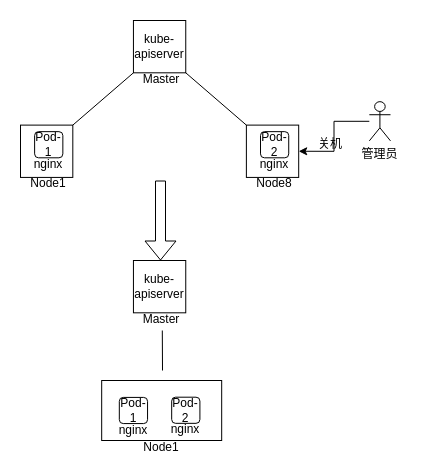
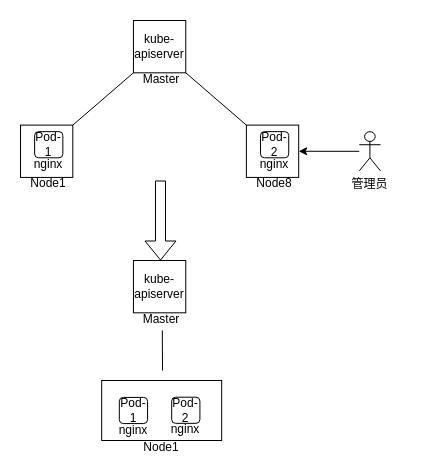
  <mxCell id="0" />
  <mxCell id="1" parent="0" />
  <mxCell id="2" value="" style="rounded=0;whiteSpace=wrap;html=1;" vertex="1" parent="1"><mxGeometry x="101.18" y="380" width="120" height="60" as="geometry" /></mxCell>
  <mxCell id="3" value="" style="edgeStyle=orthogonalEdgeStyle;rounded=0;orthogonalLoop=1;jettySize=auto;html=1;" edge="1" parent="1"><mxGeometry relative="1" as="geometry"><mxPoint x="410" y="100" as="targetPoint" /></mxGeometry></mxCell>
  <mxCell id="4" value="" style="shape=flexArrow;endArrow=classic;html=1;" edge="1" parent="1"><mxGeometry width="50" height="50" relative="1" as="geometry"><mxPoint x="160" y="180" as="sourcePoint" /><mxPoint x="160" y="260" as="targetPoint" /></mxGeometry></mxCell>
  <mxCell id="5" value="kube-apiserver" style="whiteSpace=wrap;html=1;aspect=fixed;" vertex="1" parent="1"><mxGeometry x="132.941" y="260" width="52.308" height="52.308" as="geometry" /></mxCell>
  <mxCell id="6" value="Master" style="text;html=1;strokeColor=none;fillColor=none;align=center;verticalAlign=middle;whiteSpace=wrap;rounded=0;" vertex="1" parent="1"><mxGeometry x="147.059" y="312.308" width="28.235" height="13.077" as="geometry" /></mxCell>
  <mxCell id="7" value="Node1" style="text;html=1;strokeColor=none;fillColor=none;align=center;verticalAlign=middle;whiteSpace=wrap;rounded=0;" vertex="1" parent="1"><mxGeometry x="147.058" y="440.003" width="28.235" height="13.077" as="geometry" /></mxCell>
  <mxCell id="8" value="Pod-1" style="rounded=1;whiteSpace=wrap;html=1;" vertex="1" parent="1"><mxGeometry x="118.818" y="396.924" width="28.235" height="26.154" as="geometry" /></mxCell>
  <mxCell id="9" value="Pod-2" style="rounded=1;whiteSpace=wrap;html=1;" vertex="1" parent="1"><mxGeometry x="171.18" y="396.694" width="28.235" height="26.154" as="geometry" /></mxCell>
  <mxCell id="10" value="nginx" style="text;html=1;strokeColor=none;fillColor=none;align=center;verticalAlign=middle;whiteSpace=wrap;rounded=0;" vertex="1" parent="1"><mxGeometry x="118.818" y="423.078" width="28.235" height="13.077" as="geometry" /></mxCell>
  <mxCell id="11" value="nginx" style="text;html=1;strokeColor=none;fillColor=none;align=center;verticalAlign=middle;whiteSpace=wrap;rounded=0;" vertex="1" parent="1"><mxGeometry x="171.18" y="422.848" width="28.235" height="13.077" as="geometry" /></mxCell>
  <mxCell id="12" value="" style="endArrow=none;html=1;entryX=0;entryY=1;entryDx=0;entryDy=0;" edge="1" parent="1"><mxGeometry width="50" height="50" relative="1" as="geometry"><mxPoint x="162" y="370" as="sourcePoint" /><mxPoint x="161.811" y="329.998" as="targetPoint" /></mxGeometry></mxCell>
  <mxCell id="13" value="kube-apiserver" style="whiteSpace=wrap;html=1;aspect=fixed;" vertex="1" parent="1"><mxGeometry x="132.941" y="20" width="52.308" height="52.308" as="geometry" /></mxCell>
  <mxCell id="14" value="" style="whiteSpace=wrap;html=1;aspect=fixed;" vertex="1" parent="1"><mxGeometry x="20" y="124.615" width="52.308" height="52.308" as="geometry" /></mxCell>
  <mxCell id="15" value="" style="whiteSpace=wrap;html=1;aspect=fixed;" vertex="1" parent="1"><mxGeometry x="245.882" y="124.615" width="52.308" height="52.308" as="geometry" /></mxCell>
  <mxCell id="16" value="Master" style="text;html=1;strokeColor=none;fillColor=none;align=center;verticalAlign=middle;whiteSpace=wrap;rounded=0;" vertex="1" parent="1"><mxGeometry x="147.059" y="72.308" width="28.235" height="13.077" as="geometry" /></mxCell>
  <mxCell id="17" value="Node1" style="text;html=1;strokeColor=none;fillColor=none;align=center;verticalAlign=middle;whiteSpace=wrap;rounded=0;" vertex="1" parent="1"><mxGeometry x="34.118" y="176.923" width="28.235" height="13.077" as="geometry" /></mxCell>
  <mxCell id="18" value="Node8" style="text;html=1;strokeColor=none;fillColor=none;align=center;verticalAlign=middle;whiteSpace=wrap;rounded=0;" vertex="1" parent="1"><mxGeometry x="260" y="176.923" width="28.235" height="13.077" as="geometry" /></mxCell>
  <mxCell id="19" value="" style="endArrow=none;html=1;entryX=0;entryY=1;entryDx=0;entryDy=0;exitX=1;exitY=0;exitDx=0;exitDy=0;" edge="1" parent="1" source="14" target="13"><mxGeometry width="50" height="50" relative="1" as="geometry"><mxPoint x="83.529" y="124.615" as="sourcePoint" /><mxPoint x="132.941" y="78.846" as="targetPoint" /></mxGeometry></mxCell>
  <mxCell id="20" value="" style="endArrow=none;html=1;exitX=0;exitY=0;exitDx=0;exitDy=0;exitPerimeter=0;entryX=1;entryY=1;entryDx=0;entryDy=0;" edge="1" parent="1" source="15" target="13"><mxGeometry width="50" height="50" relative="1" as="geometry"><mxPoint x="238.824" y="118.077" as="sourcePoint" /><mxPoint x="197.176" y="78.846" as="targetPoint" /></mxGeometry></mxCell>
  <mxCell id="21" value="Pod-1" style="rounded=1;whiteSpace=wrap;html=1;" vertex="1" parent="1"><mxGeometry x="34.118" y="131.154" width="28.235" height="26.154" as="geometry" /></mxCell>
  <mxCell id="22" value="Pod-2" style="rounded=1;whiteSpace=wrap;html=1;" vertex="1" parent="1"><mxGeometry x="260" y="131.154" width="28.235" height="26.154" as="geometry" /></mxCell>
  <mxCell id="23" style="edgeStyle=orthogonalEdgeStyle;rounded=0;orthogonalLoop=1;jettySize=auto;html=1;entryX=1;entryY=0.5;entryDx=0;entryDy=0;" edge="1" parent="1" source="24" target="15"><mxGeometry relative="1" as="geometry" /></mxCell>
- <mxCell id="24" value="管理员" style="shape=umlActor;verticalLabelPosition=bottom;labelBackgroundColor=#ffffff;verticalAlign=top;html=1;outlineConnect=0;" vertex="1" parent="1"><mxGeometry x="368.824" y="101.154" width="21.176" height="39.231" as="geometry" /></mxCell>
- <mxCell id="25" value="关机" style="text;html=1;strokeColor=none;fillColor=none;align=center;verticalAlign=middle;whiteSpace=wrap;rounded=0;" vertex="1" parent="1"><mxGeometry x="316.471" y="137.692" width="28.235" height="13.077" as="geometry" /></mxCell>
+ <mxCell id="24" value="管理员" style="shape=umlActor;verticalLabelPosition=bottom;labelBackgroundColor=#ffffff;verticalAlign=top;html=1;outlineConnect=0;" vertex="1" parent="1"><mxGeometry x="358.824" y="131.154" width="21.176" height="39.231" as="geometry" /></mxCell>
  <mxCell id="26" value="nginx" style="text;html=1;strokeColor=none;fillColor=none;align=center;verticalAlign=middle;whiteSpace=wrap;rounded=0;" vertex="1" parent="1"><mxGeometry x="34.118" y="157.308" width="28.235" height="13.077" as="geometry" /></mxCell>
  <mxCell id="27" value="nginx" style="text;html=1;strokeColor=none;fillColor=none;align=center;verticalAlign=middle;whiteSpace=wrap;rounded=0;" vertex="1" parent="1"><mxGeometry x="260" y="157.308" width="28.235" height="13.077" as="geometry" /></mxCell>
